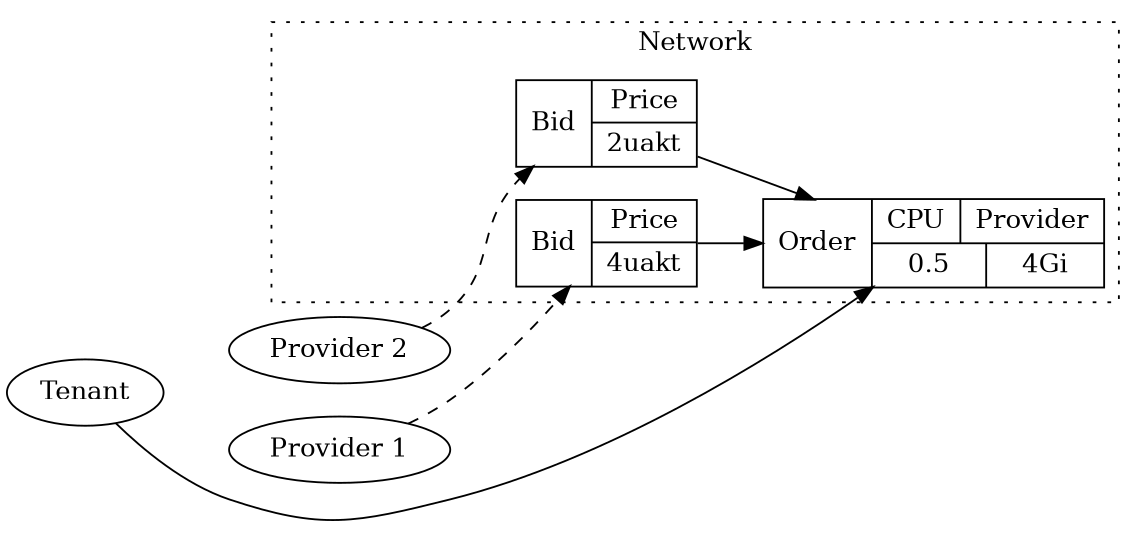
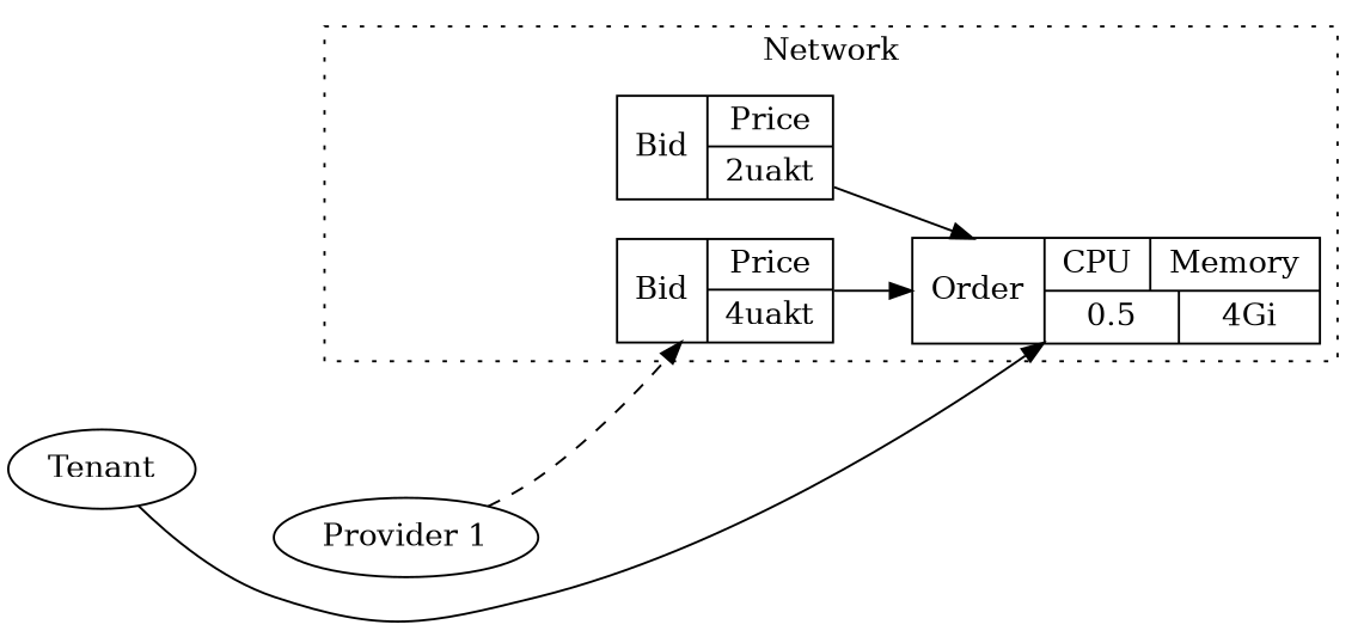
  digraph {
    rankdir=LR
    node [shape=record]
-   n1 [label="{ Order | { { CPU | Provider } | { 0.5 | 4Gi } } }"]
+   n1 [label="{ Order | { { CPU | Memory } | { 0.5 | 4Gi } } }"]
    n2 [label="{ Bid | { { Price } | 4uakt } }"]
    n3 [label="{ Bid | { { Price } | 2uakt } }"]
    n4 [label="{ Lease }" style=invis]
    n5 [label=Tenant shape=""]
    n6 [label="Provider 1" shape=""]
-   n7 [label="Provider 2" shape=""]
    subgraph cluster_1 {
      label=Network
      style=dotted
      n1
      n2
      n3
      n4
    }
    n2 -> n1
    n3 -> n1
    n4 -> n3 [style=invis]
    n5 -> n1 [style=solid]
    n5 -> n4 [style=invis]
    n6 -> n2 [style=dashed]
-   n7 -> n3 [style=dashed]
  }
